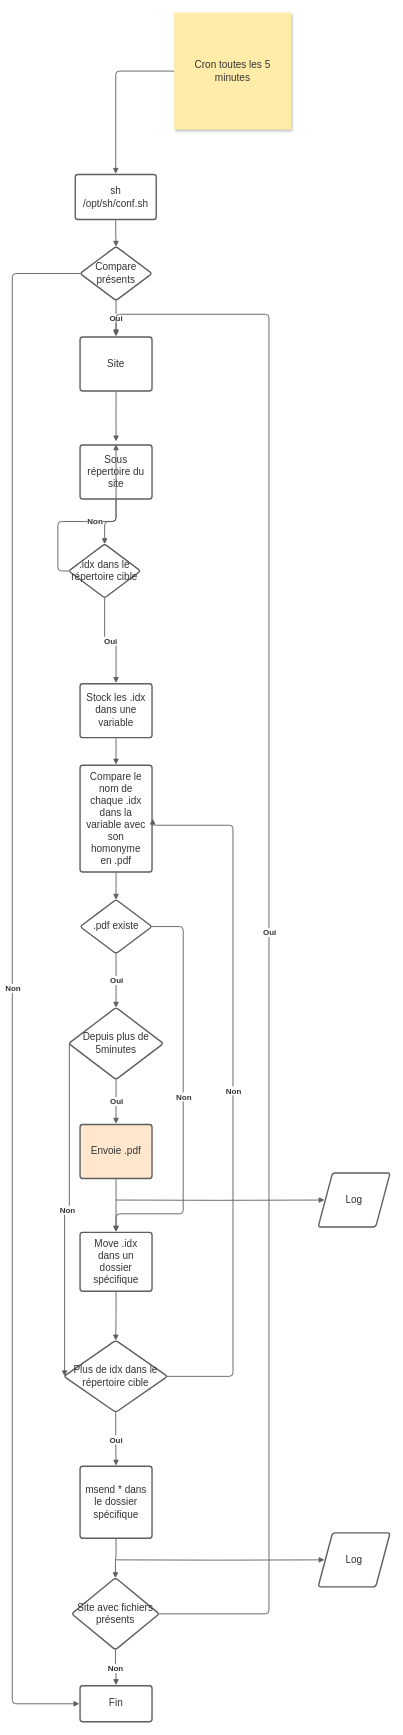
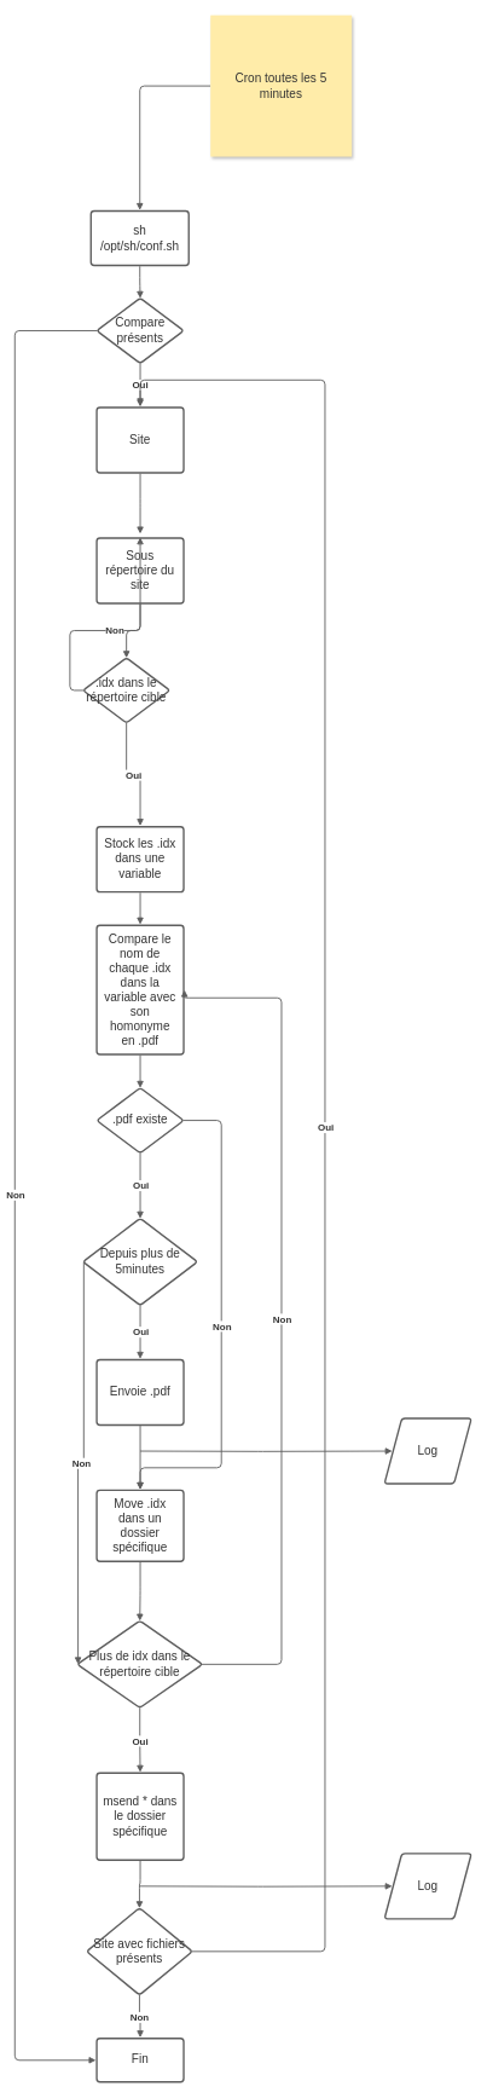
  <mxCell id="0" />
  <mxCell id="1" parent="0" />
  <mxCell id="2" value="sh /opt/sh/conf.sh" style="html=1;overflow=block;blockSpacing=1;whiteSpace=wrap;fontSize=16.7;fontColor=#333333;align=center;spacing=3.8;strokeColor=#5e5e5e;strokeOpacity=100;rounded=1;absoluteArcSize=1;arcSize=9;strokeWidth=2.3;lucidId=f-5~rbV5MELp;" vertex="1" parent="1"><mxGeometry x="125" y="290" width="135" height="75" as="geometry" /></mxCell>
  <mxCell id="3" value="Fin" style="html=1;overflow=block;blockSpacing=1;whiteSpace=wrap;fontSize=16.7;fontColor=#333333;align=center;spacing=3.8;strokeColor=#5e5e5e;strokeOpacity=100;rounded=1;absoluteArcSize=1;arcSize=9;strokeWidth=2.3;lucidId=m-5~j~Y~oZ5m;" vertex="1" parent="1"><mxGeometry x="133" y="2810" width="120" height="60" as="geometry" /></mxCell>
  <mxCell id="4" value="" style="html=1;jettySize=18;whiteSpace=wrap;fontSize=13;strokeColor=#5E5E5E;strokeWidth=1.5;rounded=1;arcSize=12;edgeStyle=orthogonalEdgeStyle;startArrow=none;endArrow=block;endFill=1;exitX=0;exitY=0.5;exitPerimeter=0;entryX=0.5;entryY=-0.015;entryPerimeter=0;lucidId=E-5~-W.0B4FS;" edge="1" parent="1" source="29" target="2"><mxGeometry width="100" height="100" relative="1" as="geometry"><Array as="points" /></mxGeometry></mxCell>
  <mxCell id="5" value=".pdf existe" style="html=1;overflow=block;blockSpacing=1;whiteSpace=wrap;rhombus;fontSize=16.7;fontColor=#333333;align=center;spacing=3.8;strokeColor=#5e5e5e;strokeOpacity=100;rounded=1;absoluteArcSize=1;arcSize=9;strokeWidth=2.3;lucidId=k_5~ReEhO_p4;" vertex="1" parent="1"><mxGeometry x="133" y="1499" width="120" height="90" as="geometry" /></mxCell>
  <mxCell id="6" value="Stock les .idx dans une variable" style="html=1;overflow=block;blockSpacing=1;whiteSpace=wrap;fontSize=16.7;fontColor=#333333;align=center;spacing=9;strokeColor=#5e5e5e;strokeOpacity=100;rounded=1;absoluteArcSize=1;arcSize=9;strokeWidth=2.3;lucidId=t_5~L7jboz--;" vertex="1" parent="1"><mxGeometry x="133" y="1139" width="120" height="90" as="geometry" /></mxCell>
  <mxCell id="7" value="Compare le nom de chaque .idx dans la variable avec son homonyme en .pdf" style="html=1;overflow=block;blockSpacing=1;whiteSpace=wrap;fontSize=16.7;fontColor=#333333;align=center;spacing=9;strokeColor=#5e5e5e;strokeOpacity=100;rounded=1;absoluteArcSize=1;arcSize=9;strokeWidth=2.3;lucidId=L_5~8SwmnlXN;" vertex="1" parent="1"><mxGeometry x="133" y="1275" width="120" height="178" as="geometry" /></mxCell>
  <mxCell id="8" value="" style="html=1;jettySize=18;whiteSpace=wrap;fontSize=13;strokeColor=#5E5E5E;strokeWidth=1.5;rounded=1;arcSize=12;edgeStyle=orthogonalEdgeStyle;startArrow=none;endArrow=block;endFill=1;exitX=0.5;exitY=1.012;exitPerimeter=0;entryX=0.5;entryY=-0.006;entryPerimeter=0;lucidId=g.5~EkZWRpoq;" edge="1" parent="1" source="6" target="7"><mxGeometry width="100" height="100" relative="1" as="geometry"><Array as="points" /></mxGeometry></mxCell>
  <mxCell id="9" value="" style="html=1;jettySize=18;whiteSpace=wrap;fontSize=13;strokeColor=#5E5E5E;strokeWidth=1.5;rounded=1;arcSize=12;edgeStyle=orthogonalEdgeStyle;startArrow=none;endArrow=block;endFill=1;exitX=0.5;exitY=1.006;exitPerimeter=0;entryX=0.5;entryY=0.004;entryPerimeter=0;lucidId=i.5~sLJkaxT7;" edge="1" parent="1" source="7" target="5"><mxGeometry width="100" height="100" relative="1" as="geometry"><Array as="points" /></mxGeometry></mxCell>
  <mxCell id="10" value="" style="html=1;jettySize=18;whiteSpace=wrap;fontSize=13.3;fontColor=#333333;fontStyle=1;align=center;strokeColor=#5E5E5E;strokeWidth=1.5;rounded=1;arcSize=12;edgeStyle=orthogonalEdgeStyle;startArrow=none;endArrow=block;endFill=1;exitX=0.5;exitY=0.996;exitPerimeter=0;entryX=0.5;entryY=0.003;entryPerimeter=0;lucidId=u.5~5Z3mZRVt;" edge="1" parent="1" source="5" target="12"><mxGeometry width="100" height="100" relative="1" as="geometry"><Array as="points" /></mxGeometry></mxCell>
  <mxCell id="11" value="Oui" style="text;html=1;resizable=0;labelBackgroundColor=default;align=center;verticalAlign=middle;fontStyle=1;fontColor=#333333;fontSize=13.3;" vertex="1" parent="10"><mxGeometry relative="1" as="geometry" /></mxCell>
  <mxCell id="12" value="Depuis plus de 5minutes" style="html=1;overflow=block;blockSpacing=1;whiteSpace=wrap;rhombus;fontSize=16.7;fontColor=#333333;align=center;spacing=3.8;strokeColor=#5e5e5e;strokeOpacity=100;rounded=1;absoluteArcSize=1;arcSize=9;strokeWidth=2.3;lucidId=4.5~.io0xAcz;" vertex="1" parent="1"><mxGeometry x="114" y="1679" width="158" height="120" as="geometry" /></mxCell>
- <mxCell id="13" value="Envoie .pdf" style="html=1;overflow=block;blockSpacing=1;whiteSpace=wrap;fontSize=16.7;fontColor=#333333;align=center;spacing=9;strokeColor=#5e5e5e;strokeOpacity=100;rounded=1;absoluteArcSize=1;arcSize=9;strokeWidth=2.3;lucidId=w~5~Na-acLXl;fillColor=#ffe6cc;" vertex="1" parent="1"><mxGeometry x="133" y="1874" width="120" height="90" as="geometry" /></mxCell>
+ <mxCell id="13" value="Envoie .pdf" style="html=1;overflow=block;blockSpacing=1;whiteSpace=wrap;fontSize=16.7;fontColor=#333333;align=center;spacing=9;strokeColor=#5e5e5e;strokeOpacity=100;rounded=1;absoluteArcSize=1;arcSize=9;strokeWidth=2.3;lucidId=w~5~Na-acLXl;" vertex="1" parent="1"><mxGeometry x="133" y="1874" width="120" height="90" as="geometry" /></mxCell>
  <mxCell id="14" value="" style="html=1;jettySize=18;whiteSpace=wrap;fontSize=13.3;fontColor=#333333;fontStyle=1;align=center;strokeColor=#5E5E5E;strokeWidth=1.5;rounded=1;arcSize=12;edgeStyle=orthogonalEdgeStyle;startArrow=none;endArrow=block;endFill=1;exitX=0.5;exitY=0.997;exitPerimeter=0;entryX=0.5;entryY=-0.012;entryPerimeter=0;lucidId=C~5~-q1G96m1;" edge="1" parent="1" source="12" target="13"><mxGeometry width="100" height="100" relative="1" as="geometry"><Array as="points" /></mxGeometry></mxCell>
  <mxCell id="15" value="Oui" style="text;html=1;resizable=0;labelBackgroundColor=default;align=center;verticalAlign=middle;fontStyle=1;fontColor=#333333;fontSize=13.3;" vertex="1" parent="14"><mxGeometry relative="1" as="geometry" /></mxCell>
  <mxCell id="16" value="Move .idx dans un dossier spécifique" style="html=1;overflow=block;blockSpacing=1;whiteSpace=wrap;fontSize=16.7;fontColor=#333333;align=center;spacing=9;strokeColor=#5e5e5e;strokeOpacity=100;rounded=1;absoluteArcSize=1;arcSize=9;strokeWidth=2.3;lucidId=_~5~DMGJzebu;" vertex="1" parent="1"><mxGeometry x="133" y="2054" width="120" height="98" as="geometry" /></mxCell>
  <mxCell id="17" value="" style="html=1;jettySize=18;whiteSpace=wrap;fontSize=13;strokeColor=#5E5E5E;strokeWidth=1.5;rounded=1;arcSize=12;edgeStyle=orthogonalEdgeStyle;startArrow=none;endArrow=block;endFill=1;exitX=0.5;exitY=1.012;exitPerimeter=0;entryX=0.5;entryY=-0.011;entryPerimeter=0;lucidId=Ea6~PZnoxjiW;" edge="1" parent="1" source="13" target="16"><mxGeometry width="100" height="100" relative="1" as="geometry"><Array as="points" /></mxGeometry></mxCell>
  <mxCell id="18" value="" style="html=1;jettySize=18;whiteSpace=wrap;fontSize=13.3;fontColor=#333333;fontStyle=1;align=center;strokeColor=#5E5E5E;strokeWidth=1.5;rounded=1;arcSize=12;edgeStyle=orthogonalEdgeStyle;startArrow=none;endArrow=block;endFill=1;exitX=0.991;exitY=0.5;exitPerimeter=0;entryX=0.5;entryY=-0.011;entryPerimeter=0;lucidId=1a6~FgBXjJ8x;" edge="1" parent="1" source="5" target="16"><mxGeometry width="100" height="100" relative="1" as="geometry"><Array as="points"><mxPoint x="305" y="1544" /><mxPoint x="305" y="2023" /><mxPoint x="193" y="2023" /></Array></mxGeometry></mxCell>
  <mxCell id="19" value="Non" style="text;html=1;resizable=0;labelBackgroundColor=default;align=center;verticalAlign=middle;fontStyle=1;fontColor=#333333;fontSize=13.3;" vertex="1" parent="18"><mxGeometry relative="1" as="geometry" /></mxCell>
  <mxCell id="20" value="Plus de idx dans le répertoire cible" style="html=1;overflow=block;blockSpacing=1;whiteSpace=wrap;rhombus;fontSize=16.7;fontColor=#333333;align=center;spacing=3.8;strokeColor=#5e5e5e;strokeOpacity=100;rounded=1;absoluteArcSize=1;arcSize=9;strokeWidth=2.3;lucidId=kf6~a1rQ1GDk;" vertex="1" parent="1"><mxGeometry x="106" y="2234" width="173" height="120" as="geometry" /></mxCell>
  <mxCell id="21" value="" style="html=1;jettySize=18;whiteSpace=wrap;fontSize=13;strokeColor=#5E5E5E;strokeWidth=1.5;rounded=1;arcSize=12;edgeStyle=orthogonalEdgeStyle;startArrow=none;endArrow=block;endFill=1;exitX=0.5;exitY=1.011;exitPerimeter=0;entryX=0.5;entryY=0.002;entryPerimeter=0;lucidId=nf6~7Cj5yKhZ;" edge="1" parent="1" source="16" target="20"><mxGeometry width="100" height="100" relative="1" as="geometry"><Array as="points" /></mxGeometry></mxCell>
  <mxCell id="22" value="msend * dans le dossier spécifique" style="html=1;overflow=block;blockSpacing=1;whiteSpace=wrap;fontSize=16.7;fontColor=#333333;align=center;spacing=3.8;strokeColor=#5e5e5e;strokeOpacity=100;rounded=1;absoluteArcSize=1;arcSize=9;strokeWidth=2.3;lucidId=Pf6~FHqD8Fff;" vertex="1" parent="1"><mxGeometry x="133" y="2444" width="120" height="120" as="geometry" /></mxCell>
  <mxCell id="23" value="" style="html=1;jettySize=18;whiteSpace=wrap;fontSize=13.3;fontColor=#333333;fontStyle=1;align=center;strokeColor=#5E5E5E;strokeWidth=1.5;rounded=1;arcSize=12;edgeStyle=orthogonalEdgeStyle;startArrow=none;endArrow=block;endFill=1;exitX=0.5;exitY=0.998;exitPerimeter=0;entryX=0.5;entryY=-0.009;entryPerimeter=0;lucidId=fg6~hX-Vw6dg;" edge="1" parent="1" source="20" target="22"><mxGeometry width="100" height="100" relative="1" as="geometry"><Array as="points" /></mxGeometry></mxCell>
  <mxCell id="24" value="Oui" style="text;html=1;resizable=0;labelBackgroundColor=default;align=center;verticalAlign=middle;fontStyle=1;fontColor=#333333;fontSize=13.3;" vertex="1" parent="23"><mxGeometry relative="1" as="geometry" /></mxCell>
  <mxCell id="25" value="" style="html=1;jettySize=18;whiteSpace=wrap;fontSize=13.3;fontColor=#333333;fontStyle=1;align=center;strokeColor=#5E5E5E;strokeWidth=1.5;rounded=1;arcSize=12;edgeStyle=orthogonalEdgeStyle;startArrow=none;endArrow=block;endFill=1;exitX=0.007;exitY=0.5;exitPerimeter=0;entryX=0.007;entryY=0.5;entryPerimeter=0;lucidId=7k6~2kZsQ3uW;" edge="1" parent="1" source="12" target="20"><mxGeometry width="100" height="100" relative="1" as="geometry"><Array as="points" /></mxGeometry></mxCell>
  <mxCell id="26" value="Non" style="text;html=1;resizable=0;labelBackgroundColor=default;align=center;verticalAlign=middle;fontStyle=1;fontColor=#333333;fontSize=13.3;" vertex="1" parent="25"><mxGeometry relative="1" as="geometry" /></mxCell>
  <mxCell id="27" value="" style="html=1;jettySize=18;whiteSpace=wrap;fontSize=13.3;fontColor=#333333;fontStyle=1;align=center;strokeColor=#5E5E5E;strokeWidth=1.5;rounded=1;arcSize=12;edgeStyle=orthogonalEdgeStyle;startArrow=none;endArrow=block;endFill=1;exitX=0.993;exitY=0.5;exitPerimeter=0;entryX=1.009;entryY=0.5;entryPerimeter=0;lucidId=Cl6~WhT_v_tG;" edge="1" parent="1" source="20" target="7"><mxGeometry width="100" height="100" relative="1" as="geometry"><Array as="points"><mxPoint x="388" y="2294" /><mxPoint x="388" y="1375" /><mxPoint x="254" y="1375" /></Array></mxGeometry></mxCell>
  <mxCell id="28" value="Non" style="text;html=1;resizable=0;labelBackgroundColor=default;align=center;verticalAlign=middle;fontStyle=1;fontColor=#333333;fontSize=13.3;" vertex="1" parent="27"><mxGeometry relative="1" as="geometry" /></mxCell>
  <mxCell id="29" value="Cron toutes les 5 minutes" style="html=1;overflow=block;blockSpacing=1;whiteSpace=wrap;shadow=1;fontSize=16.7;fontColor=#333333;align=center;spacing=9;strokeColor=none;strokeOpacity=100;fillColor=#FFECA9;strokeWidth=0;lucidId=z-5~uNJ6Lt15;" vertex="1" parent="1"><mxGeometry x="290" y="20" width="195" height="195" as="geometry" /></mxCell>
  <mxCell id="30" value=".idx dans le répertoire cible" style="html=1;overflow=block;blockSpacing=1;whiteSpace=wrap;rhombus;fontSize=16.7;fontColor=#333333;align=center;spacing=3.8;strokeColor=#5e5e5e;strokeOpacity=100;rounded=1;absoluteArcSize=1;arcSize=9;strokeWidth=2.3;lucidId=gu6~8TXBt_If;" vertex="1" parent="1"><mxGeometry x="114" y="906" width="120" height="90" as="geometry" /></mxCell>
  <mxCell id="31" value="" style="html=1;jettySize=18;whiteSpace=wrap;fontSize=13.3;fontColor=#333333;fontStyle=1;align=center;strokeColor=#5E5E5E;strokeWidth=1.5;rounded=1;arcSize=12;edgeStyle=orthogonalEdgeStyle;startArrow=none;endArrow=block;endFill=1;exitX=0.5;exitY=0.996;exitPerimeter=0;entryX=0.5;entryY=-0.012;entryPerimeter=0;lucidId=Ju6~7HmWBvsb;" edge="1" parent="1" source="30" target="6"><mxGeometry width="100" height="100" relative="1" as="geometry"><Array as="points" /></mxGeometry></mxCell>
  <mxCell id="32" value="Oui" style="text;html=1;resizable=0;labelBackgroundColor=default;align=center;verticalAlign=middle;fontStyle=1;fontColor=#333333;fontSize=13.3;" vertex="1" parent="31"><mxGeometry relative="1" as="geometry" /></mxCell>
  <mxCell id="33" value="Site" style="html=1;overflow=block;blockSpacing=1;whiteSpace=wrap;fontSize=16.7;fontColor=#333333;align=center;spacing=9;strokeColor=#5e5e5e;strokeOpacity=100;rounded=1;absoluteArcSize=1;arcSize=9;strokeWidth=2.3;lucidId=Ix6~T~adl71K;" vertex="1" parent="1"><mxGeometry x="133" y="561" width="120" height="90" as="geometry" /></mxCell>
  <mxCell id="34" value="Sous répertoire du site" style="html=1;overflow=block;blockSpacing=1;whiteSpace=wrap;fontSize=16.7;fontColor=#333333;align=center;spacing=9;strokeColor=#5e5e5e;strokeOpacity=100;rounded=1;absoluteArcSize=1;arcSize=9;strokeWidth=2.3;lucidId=9y6~QDwoqAqC;" vertex="1" parent="1"><mxGeometry x="133" y="741" width="120" height="90" as="geometry" /></mxCell>
  <mxCell id="35" value="Compare présents" style="html=1;overflow=block;blockSpacing=1;whiteSpace=wrap;rhombus;fontSize=16.7;fontColor=#333333;align=center;spacing=3.8;strokeColor=#5e5e5e;strokeOpacity=100;rounded=1;absoluteArcSize=1;arcSize=9;strokeWidth=2.3;lucidId=eG6~~8.4MPTb;" vertex="1" parent="1"><mxGeometry x="133" y="410" width="120" height="90" as="geometry" /></mxCell>
  <mxCell id="36" value="" style="html=1;jettySize=18;whiteSpace=wrap;fontSize=13.3;fontColor=#333333;fontStyle=1;align=center;strokeColor=#5E5E5E;strokeWidth=1.5;rounded=1;arcSize=12;edgeStyle=orthogonalEdgeStyle;startArrow=none;endArrow=block;endFill=1;exitX=0.5;exitY=0.996;exitPerimeter=0;lucidId=kG6~pmM.vz1s;" edge="1" parent="1" source="35"><mxGeometry width="100" height="100" relative="1" as="geometry"><Array as="points" /><mxPoint x="193" y="558" as="targetPoint" /></mxGeometry></mxCell>
  <mxCell id="37" value="Oui" style="text;html=1;resizable=0;labelBackgroundColor=default;align=center;verticalAlign=middle;fontStyle=1;fontColor=#333333;fontSize=13.3;" vertex="1" parent="36"><mxGeometry relative="1" as="geometry" /></mxCell>
  <mxCell id="38" value="" style="html=1;jettySize=18;whiteSpace=wrap;fontSize=13;strokeColor=#5E5E5E;strokeWidth=1.5;rounded=1;arcSize=12;edgeStyle=orthogonalEdgeStyle;startArrow=none;endArrow=block;endFill=1;exitX=0.5;exitY=1.015;exitPerimeter=0;entryX=0.5;entryY=0.004;entryPerimeter=0;lucidId=nG6~0Otn4_A6;" edge="1" parent="1" source="2" target="35"><mxGeometry width="100" height="100" relative="1" as="geometry"><Array as="points" /></mxGeometry></mxCell>
  <mxCell id="39" value="" style="html=1;jettySize=18;whiteSpace=wrap;fontSize=13.3;fontColor=#333333;fontStyle=1;align=center;strokeColor=#5E5E5E;strokeWidth=1.5;rounded=1;arcSize=12;edgeStyle=orthogonalEdgeStyle;startArrow=none;endArrow=block;endFill=1;exitX=0.009;exitY=0.5;exitPerimeter=0;entryX=-0.009;entryY=0.5;entryPerimeter=0;lucidId=EG6~kr7~KdJp;" edge="1" parent="1" source="35" target="3"><mxGeometry width="100" height="100" relative="1" as="geometry"><Array as="points"><mxPoint x="20" y="455" /><mxPoint x="20" y="2840" /></Array></mxGeometry></mxCell>
  <mxCell id="40" value="Non" style="text;html=1;resizable=0;labelBackgroundColor=default;align=center;verticalAlign=middle;fontStyle=1;fontColor=#333333;fontSize=13.3;" vertex="1" parent="39"><mxGeometry relative="1" as="geometry" /></mxCell>
  <mxCell id="41" value="" style="html=1;jettySize=18;whiteSpace=wrap;fontSize=13;strokeColor=#5E5E5E;strokeWidth=1.5;rounded=1;arcSize=12;edgeStyle=orthogonalEdgeStyle;startArrow=none;endArrow=block;endFill=1;exitX=0.5;exitY=1.012;exitPerimeter=0;entryX=0.5;entryY=0.004;entryPerimeter=0;lucidId=xH6~4J9-KWK2;" edge="1" parent="1" source="34" target="30"><mxGeometry width="100" height="100" relative="1" as="geometry"><Array as="points" /></mxGeometry></mxCell>
  <mxCell id="42" value="" style="html=1;jettySize=18;whiteSpace=wrap;fontSize=13.3;fontColor=#333333;fontStyle=1;align=center;strokeColor=#5E5E5E;strokeWidth=1.5;rounded=1;arcSize=12;edgeStyle=orthogonalEdgeStyle;startArrow=none;endArrow=block;endFill=1;exitX=0.005;exitY=0.5;exitPerimeter=0;entryX=0.5;entryY=-0.012;entryPerimeter=0;lucidId=AH6~lLFPwNQ9;" edge="1" parent="1" source="30" target="34"><mxGeometry width="100" height="100" relative="1" as="geometry"><Array as="points" /></mxGeometry></mxCell>
  <mxCell id="43" value="Non" style="text;html=1;resizable=0;labelBackgroundColor=default;align=center;verticalAlign=middle;fontStyle=1;fontColor=#333333;fontSize=13.3;" vertex="1" parent="42"><mxGeometry relative="1" as="geometry" /></mxCell>
  <mxCell id="44" value="Site avec fichiers présents" style="html=1;overflow=block;blockSpacing=1;whiteSpace=wrap;rhombus;fontSize=16.7;fontColor=#333333;align=center;spacing=3.8;strokeColor=#5e5e5e;strokeOpacity=100;rounded=1;absoluteArcSize=1;arcSize=9;strokeWidth=2.3;lucidId=OI6~xzi.yRAo;" vertex="1" parent="1"><mxGeometry x="119" y="2630" width="146" height="120" as="geometry" /></mxCell>
  <mxCell id="45" value="" style="html=1;jettySize=18;whiteSpace=wrap;fontSize=13;strokeColor=#5E5E5E;strokeWidth=1.5;rounded=1;arcSize=12;edgeStyle=orthogonalEdgeStyle;startArrow=none;endArrow=block;endFill=1;exitX=0.5;exitY=1.009;exitPerimeter=0;entryX=0.5;entryY=0.004;entryPerimeter=0;lucidId=-I6~LH8JnROg;" edge="1" parent="1" source="22" target="44"><mxGeometry width="100" height="100" relative="1" as="geometry"><Array as="points" /></mxGeometry></mxCell>
  <mxCell id="46" value="" style="html=1;jettySize=18;whiteSpace=wrap;fontSize=13.3;fontColor=#333333;fontStyle=1;align=center;strokeColor=#5E5E5E;strokeWidth=1.5;rounded=1;arcSize=12;edgeStyle=orthogonalEdgeStyle;startArrow=none;endArrow=block;endFill=1;exitX=0.993;exitY=0.5;exitPerimeter=0;entryX=0.5;entryY=-0.012;entryPerimeter=0;lucidId=eJ6~U8AemFtk;" edge="1" parent="1" source="44" target="33"><mxGeometry width="100" height="100" relative="1" as="geometry"><Array as="points"><mxPoint x="448" y="2690" /><mxPoint x="448" y="523" /><mxPoint x="193" y="523" /></Array></mxGeometry></mxCell>
  <mxCell id="47" value="Oui" style="text;html=1;resizable=0;labelBackgroundColor=default;align=center;verticalAlign=middle;fontStyle=1;fontColor=#333333;fontSize=13.3;" vertex="1" parent="46"><mxGeometry relative="1" as="geometry" /></mxCell>
  <mxCell id="48" value="" style="html=1;jettySize=18;whiteSpace=wrap;fontSize=13.3;fontColor=#333333;fontStyle=1;align=center;strokeColor=#5E5E5E;strokeWidth=1.5;rounded=1;arcSize=12;edgeStyle=orthogonalEdgeStyle;startArrow=none;endArrow=block;endFill=1;exitX=0.5;exitY=0.996;exitPerimeter=0;entryX=0.5;entryY=-0.019;entryPerimeter=0;lucidId=mJ6~i0F6wuZ_;" edge="1" parent="1" source="44" target="3"><mxGeometry width="100" height="100" relative="1" as="geometry"><Array as="points" /></mxGeometry></mxCell>
  <mxCell id="49" value="Non" style="text;html=1;resizable=0;labelBackgroundColor=default;align=center;verticalAlign=middle;fontStyle=1;fontColor=#333333;fontSize=13.3;" vertex="1" parent="48"><mxGeometry relative="1" as="geometry" /></mxCell>
  <mxCell id="50" value="" style="html=1;jettySize=18;whiteSpace=wrap;fontSize=13;strokeColor=#5E5E5E;strokeWidth=1.5;rounded=1;arcSize=12;edgeStyle=orthogonalEdgeStyle;startArrow=none;endArrow=block;endFill=1;exitX=0.5;exitY=1.012;exitPerimeter=0;lucidId=JJ6~lXrsZWKx;" edge="1" parent="1" source="33"><mxGeometry width="100" height="100" relative="1" as="geometry"><Array as="points" /><mxPoint x="193" y="735" as="targetPoint" /></mxGeometry></mxCell>
  <mxCell id="51" value="Log" style="html=1;overflow=block;blockSpacing=1;whiteSpace=wrap;shape=parallelogram;perimeter=parallelogramPerimeter;anchorPointDirection=0;fontSize=16.7;fontColor=#333333;align=center;spacing=3.8;strokeColor=#5e5e5e;strokeOpacity=100;rounded=1;absoluteArcSize=1;arcSize=9;strokeWidth=2.3;lucidId=AL6~ajm3IW3t;" vertex="1" parent="1"><mxGeometry x="530" y="1955" width="120" height="90" as="geometry" /></mxCell>
  <mxCell id="52" value="" style="html=1;jettySize=18;whiteSpace=wrap;fontSize=13;strokeColor=#5E5E5E;strokeWidth=1.5;rounded=1;arcSize=12;edgeStyle=orthogonalEdgeStyle;startArrow=none;endArrow=block;endFill=1;entryX=0.09;entryY=0.5;entryPerimeter=0;lucidId=F76~2LrVjYpx;" edge="1" parent="1" target="51"><mxGeometry width="100" height="100" relative="1" as="geometry"><Array as="points" /><mxPoint x="193" y="2000" as="sourcePoint" /></mxGeometry></mxCell>
  <mxCell id="53" value="Log" style="html=1;overflow=block;blockSpacing=1;whiteSpace=wrap;shape=parallelogram;perimeter=parallelogramPerimeter;anchorPointDirection=0;fontSize=16.7;fontColor=#333333;align=center;spacing=3.8;strokeColor=#5e5e5e;strokeOpacity=100;rounded=1;absoluteArcSize=1;arcSize=9;strokeWidth=2.3;lucidId=V76~3MDrujzn;" vertex="1" parent="1"><mxGeometry x="530" y="2555" width="120" height="90" as="geometry" /></mxCell>
  <mxCell id="54" value="" style="html=1;jettySize=18;whiteSpace=wrap;fontSize=13;strokeColor=#5E5E5E;strokeWidth=1.5;rounded=1;arcSize=12;edgeStyle=orthogonalEdgeStyle;startArrow=none;endArrow=block;endFill=1;entryX=0.09;entryY=0.5;entryPerimeter=0;lucidId=V76~bop7CBKq;" edge="1" parent="1" target="53"><mxGeometry width="100" height="100" relative="1" as="geometry"><Array as="points" /><mxPoint x="193" y="2600" as="sourcePoint" /></mxGeometry></mxCell>
